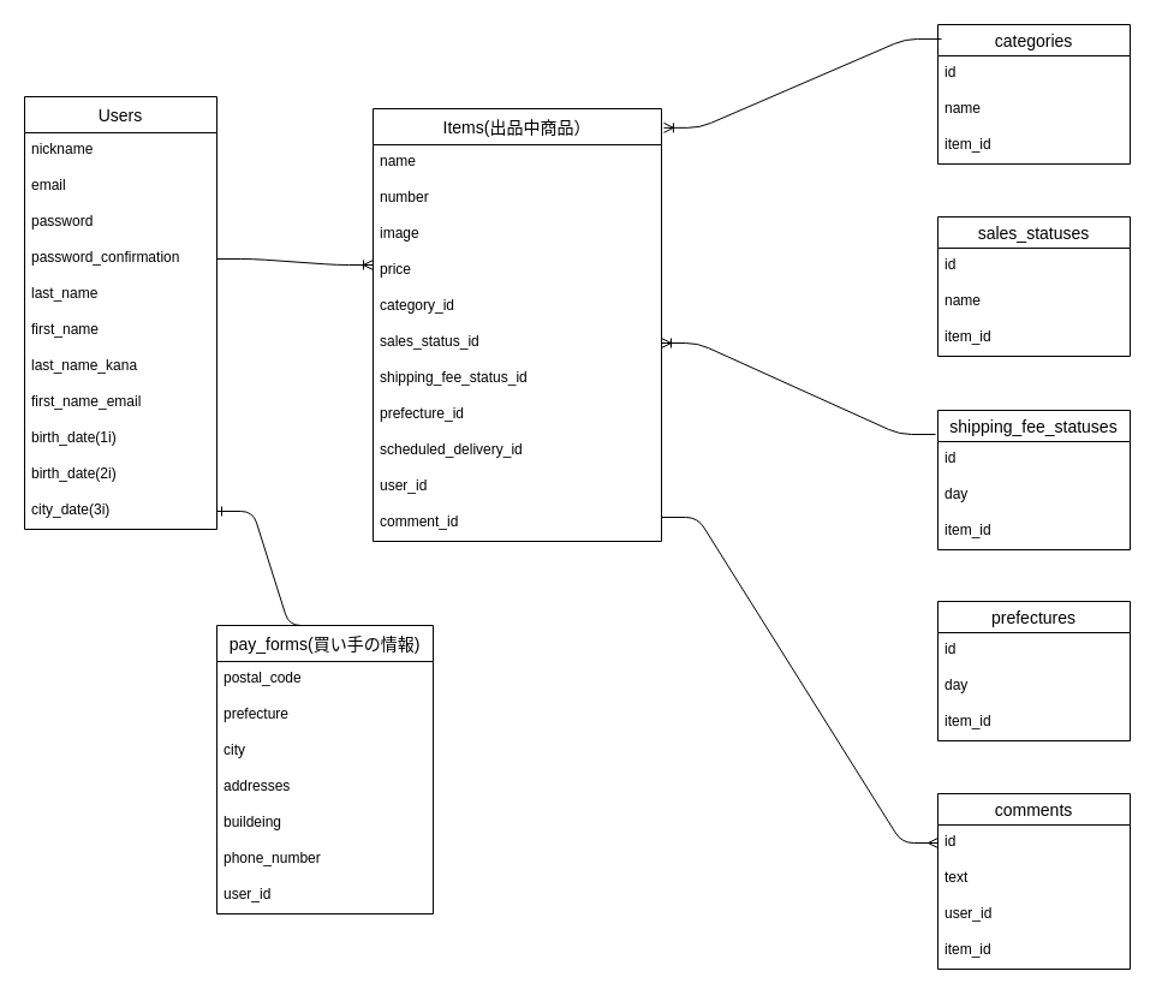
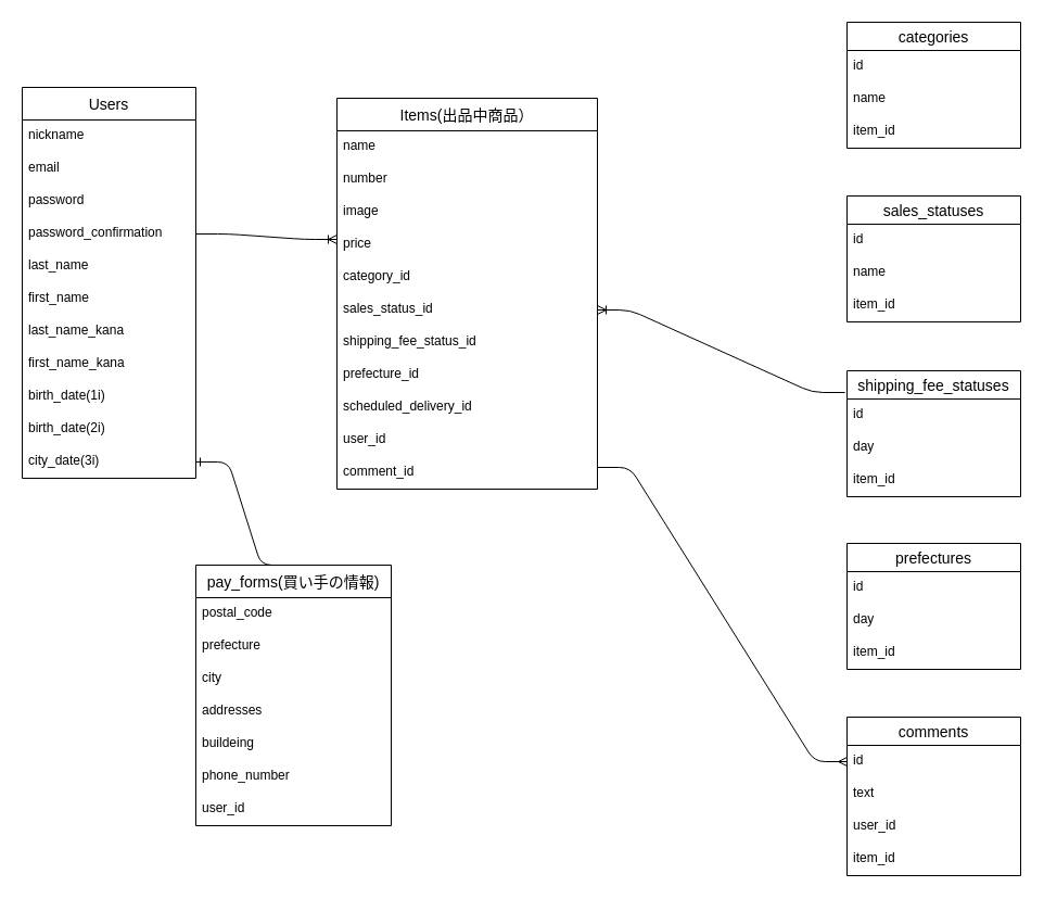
  <mxCell id="0" />
  <mxCell id="1" parent="0" />
  <mxCell id="2" value="Users" style="swimlane;fontStyle=0;childLayout=stackLayout;horizontal=1;startSize=30;horizontalStack=0;resizeParent=1;resizeParentMax=0;resizeLast=0;collapsible=1;marginBottom=0;align=center;fontSize=14;" vertex="1" parent="1"><mxGeometry x="20" y="80" width="160" height="360" as="geometry" /></mxCell>
  <mxCell id="3" value="nickname" style="text;strokeColor=none;fillColor=none;spacingLeft=4;spacingRight=4;overflow=hidden;rotatable=0;points=[[0,0.5],[1,0.5]];portConstraint=eastwest;fontSize=12;" vertex="1" parent="2"><mxGeometry y="30" width="160" height="30" as="geometry" /></mxCell>
  <mxCell id="4" value="email" style="text;strokeColor=none;fillColor=none;spacingLeft=4;spacingRight=4;overflow=hidden;rotatable=0;points=[[0,0.5],[1,0.5]];portConstraint=eastwest;fontSize=12;" vertex="1" parent="2"><mxGeometry y="60" width="160" height="30" as="geometry" /></mxCell>
  <mxCell id="5" value="password" style="text;strokeColor=none;fillColor=none;spacingLeft=4;spacingRight=4;overflow=hidden;rotatable=0;points=[[0,0.5],[1,0.5]];portConstraint=eastwest;fontSize=12;" vertex="1" parent="2"><mxGeometry y="90" width="160" height="30" as="geometry" /></mxCell>
  <mxCell id="6" value="password_confirmation" style="text;strokeColor=none;fillColor=none;spacingLeft=4;spacingRight=4;overflow=hidden;rotatable=0;points=[[0,0.5],[1,0.5]];portConstraint=eastwest;fontSize=12;" vertex="1" parent="2"><mxGeometry y="120" width="160" height="30" as="geometry" /></mxCell>
  <mxCell id="7" value="last_name" style="text;strokeColor=none;fillColor=none;spacingLeft=4;spacingRight=4;overflow=hidden;rotatable=0;points=[[0,0.5],[1,0.5]];portConstraint=eastwest;fontSize=12;" vertex="1" parent="2"><mxGeometry y="150" width="160" height="30" as="geometry" /></mxCell>
  <mxCell id="8" value="first_name" style="text;strokeColor=none;fillColor=none;spacingLeft=4;spacingRight=4;overflow=hidden;rotatable=0;points=[[0,0.5],[1,0.5]];portConstraint=eastwest;fontSize=12;" vertex="1" parent="2"><mxGeometry y="180" width="160" height="30" as="geometry" /></mxCell>
  <mxCell id="9" value="last_name_kana" style="text;strokeColor=none;fillColor=none;spacingLeft=4;spacingRight=4;overflow=hidden;rotatable=0;points=[[0,0.5],[1,0.5]];portConstraint=eastwest;fontSize=12;" vertex="1" parent="2"><mxGeometry y="210" width="160" height="30" as="geometry" /></mxCell>
- <mxCell id="10" value="first_name_email" style="text;strokeColor=none;fillColor=none;spacingLeft=4;spacingRight=4;overflow=hidden;rotatable=0;points=[[0,0.5],[1,0.5]];portConstraint=eastwest;fontSize=12;" vertex="1" parent="2"><mxGeometry y="240" width="160" height="30" as="geometry" /></mxCell>
+ <mxCell id="10" value="first_name_kana" style="text;strokeColor=none;fillColor=none;spacingLeft=4;spacingRight=4;overflow=hidden;rotatable=0;points=[[0,0.5],[1,0.5]];portConstraint=eastwest;fontSize=12;" vertex="1" parent="2"><mxGeometry y="240" width="160" height="30" as="geometry" /></mxCell>
  <mxCell id="11" value="birth_date(1i)" style="text;strokeColor=none;fillColor=none;spacingLeft=4;spacingRight=4;overflow=hidden;rotatable=0;points=[[0,0.5],[1,0.5]];portConstraint=eastwest;fontSize=12;" vertex="1" parent="2"><mxGeometry y="270" width="160" height="30" as="geometry" /></mxCell>
  <mxCell id="12" value="birth_date(2i)" style="text;strokeColor=none;fillColor=none;spacingLeft=4;spacingRight=4;overflow=hidden;rotatable=0;points=[[0,0.5],[1,0.5]];portConstraint=eastwest;fontSize=12;" vertex="1" parent="2"><mxGeometry y="300" width="160" height="30" as="geometry" /></mxCell>
  <mxCell id="13" value="city_date(3i)" style="text;strokeColor=none;fillColor=none;spacingLeft=4;spacingRight=4;overflow=hidden;rotatable=0;points=[[0,0.5],[1,0.5]];portConstraint=eastwest;fontSize=12;" vertex="1" parent="2"><mxGeometry y="330" width="160" height="30" as="geometry" /></mxCell>
  <mxCell id="14" value="Items(出品中商品）" style="swimlane;fontStyle=0;childLayout=stackLayout;horizontal=1;startSize=30;horizontalStack=0;resizeParent=1;resizeParentMax=0;resizeLast=0;collapsible=1;marginBottom=0;align=center;fontSize=14;" vertex="1" parent="1"><mxGeometry x="310" y="90" width="240" height="360" as="geometry" /></mxCell>
  <mxCell id="15" value="name" style="text;strokeColor=none;fillColor=none;spacingLeft=4;spacingRight=4;overflow=hidden;rotatable=0;points=[[0,0.5],[1,0.5]];portConstraint=eastwest;fontSize=12;" vertex="1" parent="14"><mxGeometry y="30" width="240" height="30" as="geometry" /></mxCell>
  <mxCell id="16" value="number" style="text;strokeColor=none;fillColor=none;spacingLeft=4;spacingRight=4;overflow=hidden;rotatable=0;points=[[0,0.5],[1,0.5]];portConstraint=eastwest;fontSize=12;" vertex="1" parent="14"><mxGeometry y="60" width="240" height="30" as="geometry" /></mxCell>
  <mxCell id="17" value="image" style="text;strokeColor=none;fillColor=none;spacingLeft=4;spacingRight=4;overflow=hidden;rotatable=0;points=[[0,0.5],[1,0.5]];portConstraint=eastwest;fontSize=12;" vertex="1" parent="14"><mxGeometry y="90" width="240" height="30" as="geometry" /></mxCell>
  <mxCell id="18" value="price" style="text;strokeColor=none;fillColor=none;spacingLeft=4;spacingRight=4;overflow=hidden;rotatable=0;points=[[0,0.5],[1,0.5]];portConstraint=eastwest;fontSize=12;" vertex="1" parent="14"><mxGeometry y="120" width="240" height="30" as="geometry" /></mxCell>
  <mxCell id="19" value="category_id" style="text;strokeColor=none;fillColor=none;spacingLeft=4;spacingRight=4;overflow=hidden;rotatable=0;points=[[0,0.5],[1,0.5]];portConstraint=eastwest;fontSize=12;" vertex="1" parent="14"><mxGeometry y="150" width="240" height="30" as="geometry" /></mxCell>
  <mxCell id="20" value="sales_status_id" style="text;strokeColor=none;fillColor=none;spacingLeft=4;spacingRight=4;overflow=hidden;rotatable=0;points=[[0,0.5],[1,0.5]];portConstraint=eastwest;fontSize=12;" vertex="1" parent="14"><mxGeometry y="180" width="240" height="30" as="geometry" /></mxCell>
  <mxCell id="21" value="shipping_fee_status_id" style="text;strokeColor=none;fillColor=none;spacingLeft=4;spacingRight=4;overflow=hidden;rotatable=0;points=[[0,0.5],[1,0.5]];portConstraint=eastwest;fontSize=12;" vertex="1" parent="14"><mxGeometry y="210" width="240" height="30" as="geometry" /></mxCell>
  <mxCell id="22" value="prefecture_id" style="text;strokeColor=none;fillColor=none;spacingLeft=4;spacingRight=4;overflow=hidden;rotatable=0;points=[[0,0.5],[1,0.5]];portConstraint=eastwest;fontSize=12;" vertex="1" parent="14"><mxGeometry y="240" width="240" height="30" as="geometry" /></mxCell>
  <mxCell id="23" value="scheduled_delivery_id" style="text;strokeColor=none;fillColor=none;spacingLeft=4;spacingRight=4;overflow=hidden;rotatable=0;points=[[0,0.5],[1,0.5]];portConstraint=eastwest;fontSize=12;" vertex="1" parent="14"><mxGeometry y="270" width="240" height="30" as="geometry" /></mxCell>
  <mxCell id="24" value="user_id" style="text;strokeColor=none;fillColor=none;spacingLeft=4;spacingRight=4;overflow=hidden;rotatable=0;points=[[0,0.5],[1,0.5]];portConstraint=eastwest;fontSize=12;" vertex="1" parent="14"><mxGeometry y="300" width="240" height="30" as="geometry" /></mxCell>
  <mxCell id="25" value="comment_id" style="text;strokeColor=none;fillColor=none;spacingLeft=4;spacingRight=4;overflow=hidden;rotatable=0;points=[[0,0.5],[1,0.5]];portConstraint=eastwest;fontSize=12;" vertex="1" parent="14"><mxGeometry y="330" width="240" height="30" as="geometry" /></mxCell>
  <mxCell id="26" value="pay_forms(買い手の情報)" style="swimlane;fontStyle=0;childLayout=stackLayout;horizontal=1;startSize=30;horizontalStack=0;resizeParent=1;resizeParentMax=0;resizeLast=0;collapsible=1;marginBottom=0;align=center;fontSize=14;" vertex="1" parent="1"><mxGeometry x="180" y="520" width="180" height="240" as="geometry" /></mxCell>
  <mxCell id="27" value="postal_code" style="text;strokeColor=none;fillColor=none;spacingLeft=4;spacingRight=4;overflow=hidden;rotatable=0;points=[[0,0.5],[1,0.5]];portConstraint=eastwest;fontSize=12;" vertex="1" parent="26"><mxGeometry y="30" width="180" height="30" as="geometry" /></mxCell>
  <mxCell id="28" value="prefecture" style="text;strokeColor=none;fillColor=none;spacingLeft=4;spacingRight=4;overflow=hidden;rotatable=0;points=[[0,0.5],[1,0.5]];portConstraint=eastwest;fontSize=12;" vertex="1" parent="26"><mxGeometry y="60" width="180" height="30" as="geometry" /></mxCell>
  <mxCell id="29" value="city" style="text;strokeColor=none;fillColor=none;spacingLeft=4;spacingRight=4;overflow=hidden;rotatable=0;points=[[0,0.5],[1,0.5]];portConstraint=eastwest;fontSize=12;" vertex="1" parent="26"><mxGeometry y="90" width="180" height="30" as="geometry" /></mxCell>
  <mxCell id="30" value="addresses" style="text;strokeColor=none;fillColor=none;spacingLeft=4;spacingRight=4;overflow=hidden;rotatable=0;points=[[0,0.5],[1,0.5]];portConstraint=eastwest;fontSize=12;" vertex="1" parent="26"><mxGeometry y="120" width="180" height="30" as="geometry" /></mxCell>
  <mxCell id="31" value="buildeing" style="text;strokeColor=none;fillColor=none;spacingLeft=4;spacingRight=4;overflow=hidden;rotatable=0;points=[[0,0.5],[1,0.5]];portConstraint=eastwest;fontSize=12;" vertex="1" parent="26"><mxGeometry y="150" width="180" height="30" as="geometry" /></mxCell>
  <mxCell id="32" value="phone_number" style="text;strokeColor=none;fillColor=none;spacingLeft=4;spacingRight=4;overflow=hidden;rotatable=0;points=[[0,0.5],[1,0.5]];portConstraint=eastwest;fontSize=12;" vertex="1" parent="26"><mxGeometry y="180" width="180" height="30" as="geometry" /></mxCell>
  <mxCell id="33" value="user_id" style="text;strokeColor=none;fillColor=none;spacingLeft=4;spacingRight=4;overflow=hidden;rotatable=0;points=[[0,0.5],[1,0.5]];portConstraint=eastwest;fontSize=12;" vertex="1" parent="26"><mxGeometry y="210" width="180" height="30" as="geometry" /></mxCell>
  <mxCell id="34" value="comments" style="swimlane;fontStyle=0;childLayout=stackLayout;horizontal=1;startSize=26;horizontalStack=0;resizeParent=1;resizeParentMax=0;resizeLast=0;collapsible=1;marginBottom=0;align=center;fontSize=14;" vertex="1" parent="1"><mxGeometry x="780" y="660" width="160" height="146" as="geometry" /></mxCell>
  <mxCell id="35" value="id" style="text;strokeColor=none;fillColor=none;spacingLeft=4;spacingRight=4;overflow=hidden;rotatable=0;points=[[0,0.5],[1,0.5]];portConstraint=eastwest;fontSize=12;" vertex="1" parent="34"><mxGeometry y="26" width="160" height="30" as="geometry" /></mxCell>
  <mxCell id="36" value="text" style="text;strokeColor=none;fillColor=none;spacingLeft=4;spacingRight=4;overflow=hidden;rotatable=0;points=[[0,0.5],[1,0.5]];portConstraint=eastwest;fontSize=12;" vertex="1" parent="34"><mxGeometry y="56" width="160" height="30" as="geometry" /></mxCell>
  <mxCell id="37" value="user_id" style="text;strokeColor=none;fillColor=none;spacingLeft=4;spacingRight=4;overflow=hidden;rotatable=0;points=[[0,0.5],[1,0.5]];portConstraint=eastwest;fontSize=12;" vertex="1" parent="34"><mxGeometry y="86" width="160" height="30" as="geometry" /></mxCell>
  <mxCell id="38" value="item_id" style="text;strokeColor=none;fillColor=none;spacingLeft=4;spacingRight=4;overflow=hidden;rotatable=0;points=[[0,0.5],[1,0.5]];portConstraint=eastwest;fontSize=12;" vertex="1" parent="34"><mxGeometry y="116" width="160" height="30" as="geometry" /></mxCell>
  <mxCell id="39" value="sales_statuses" style="swimlane;fontStyle=0;childLayout=stackLayout;horizontal=1;startSize=26;horizontalStack=0;resizeParent=1;resizeParentMax=0;resizeLast=0;collapsible=1;marginBottom=0;align=center;fontSize=14;" vertex="1" parent="1"><mxGeometry x="780" y="180" width="160" height="116" as="geometry" /></mxCell>
  <mxCell id="40" value="id" style="text;strokeColor=none;fillColor=none;spacingLeft=4;spacingRight=4;overflow=hidden;rotatable=0;points=[[0,0.5],[1,0.5]];portConstraint=eastwest;fontSize=12;" vertex="1" parent="39"><mxGeometry y="26" width="160" height="30" as="geometry" /></mxCell>
  <mxCell id="41" value="name" style="text;strokeColor=none;fillColor=none;spacingLeft=4;spacingRight=4;overflow=hidden;rotatable=0;points=[[0,0.5],[1,0.5]];portConstraint=eastwest;fontSize=12;" vertex="1" parent="39"><mxGeometry y="56" width="160" height="30" as="geometry" /></mxCell>
  <mxCell id="42" value="item_id" style="text;strokeColor=none;fillColor=none;spacingLeft=4;spacingRight=4;overflow=hidden;rotatable=0;points=[[0,0.5],[1,0.5]];portConstraint=eastwest;fontSize=12;" vertex="1" parent="39"><mxGeometry y="86" width="160" height="30" as="geometry" /></mxCell>
  <mxCell id="43" value="categories" style="swimlane;fontStyle=0;childLayout=stackLayout;horizontal=1;startSize=26;horizontalStack=0;resizeParent=1;resizeParentMax=0;resizeLast=0;collapsible=1;marginBottom=0;align=center;fontSize=14;" vertex="1" parent="1"><mxGeometry x="780" y="20" width="160" height="116" as="geometry" /></mxCell>
  <mxCell id="44" value="id" style="text;strokeColor=none;fillColor=none;spacingLeft=4;spacingRight=4;overflow=hidden;rotatable=0;points=[[0,0.5],[1,0.5]];portConstraint=eastwest;fontSize=12;" vertex="1" parent="43"><mxGeometry y="26" width="160" height="30" as="geometry" /></mxCell>
  <mxCell id="45" value="name" style="text;strokeColor=none;fillColor=none;spacingLeft=4;spacingRight=4;overflow=hidden;rotatable=0;points=[[0,0.5],[1,0.5]];portConstraint=eastwest;fontSize=12;" vertex="1" parent="43"><mxGeometry y="56" width="160" height="30" as="geometry" /></mxCell>
  <mxCell id="46" value="item_id" style="text;strokeColor=none;fillColor=none;spacingLeft=4;spacingRight=4;overflow=hidden;rotatable=0;points=[[0,0.5],[1,0.5]];portConstraint=eastwest;fontSize=12;" vertex="1" parent="43"><mxGeometry y="86" width="160" height="30" as="geometry" /></mxCell>
  <mxCell id="47" value="shipping_fee_statuses" style="swimlane;fontStyle=0;childLayout=stackLayout;horizontal=1;startSize=26;horizontalStack=0;resizeParent=1;resizeParentMax=0;resizeLast=0;collapsible=1;marginBottom=0;align=center;fontSize=14;" vertex="1" parent="1"><mxGeometry x="780" y="341" width="160" height="116" as="geometry" /></mxCell>
  <mxCell id="48" value="id" style="text;strokeColor=none;fillColor=none;spacingLeft=4;spacingRight=4;overflow=hidden;rotatable=0;points=[[0,0.5],[1,0.5]];portConstraint=eastwest;fontSize=12;" vertex="1" parent="47"><mxGeometry y="26" width="160" height="30" as="geometry" /></mxCell>
  <mxCell id="49" value="day" style="text;strokeColor=none;fillColor=none;spacingLeft=4;spacingRight=4;overflow=hidden;rotatable=0;points=[[0,0.5],[1,0.5]];portConstraint=eastwest;fontSize=12;" vertex="1" parent="47"><mxGeometry y="56" width="160" height="30" as="geometry" /></mxCell>
  <mxCell id="50" value="item_id" style="text;strokeColor=none;fillColor=none;spacingLeft=4;spacingRight=4;overflow=hidden;rotatable=0;points=[[0,0.5],[1,0.5]];portConstraint=eastwest;fontSize=12;" vertex="1" parent="47"><mxGeometry y="86" width="160" height="30" as="geometry" /></mxCell>
  <mxCell id="51" value="prefectures" style="swimlane;fontStyle=0;childLayout=stackLayout;horizontal=1;startSize=26;horizontalStack=0;resizeParent=1;resizeParentMax=0;resizeLast=0;collapsible=1;marginBottom=0;align=center;fontSize=14;" vertex="1" parent="1"><mxGeometry x="780" y="500" width="160" height="116" as="geometry" /></mxCell>
  <mxCell id="52" value="id" style="text;strokeColor=none;fillColor=none;spacingLeft=4;spacingRight=4;overflow=hidden;rotatable=0;points=[[0,0.5],[1,0.5]];portConstraint=eastwest;fontSize=12;" vertex="1" parent="51"><mxGeometry y="26" width="160" height="30" as="geometry" /></mxCell>
  <mxCell id="53" value="day" style="text;strokeColor=none;fillColor=none;spacingLeft=4;spacingRight=4;overflow=hidden;rotatable=0;points=[[0,0.5],[1,0.5]];portConstraint=eastwest;fontSize=12;" vertex="1" parent="51"><mxGeometry y="56" width="160" height="30" as="geometry" /></mxCell>
  <mxCell id="54" value="item_id" style="text;strokeColor=none;fillColor=none;spacingLeft=4;spacingRight=4;overflow=hidden;rotatable=0;points=[[0,0.5],[1,0.5]];portConstraint=eastwest;fontSize=12;" vertex="1" parent="51"><mxGeometry y="86" width="160" height="30" as="geometry" /></mxCell>
- <mxCell id="55" value="" style="edgeStyle=entityRelationEdgeStyle;fontSize=12;html=1;endArrow=ERoneToMany;exitX=0.019;exitY=0.103;exitDx=0;exitDy=0;exitPerimeter=0;entryX=1.008;entryY=0.044;entryDx=0;entryDy=0;entryPerimeter=0;" edge="1" parent="1" source="43" target="14"><mxGeometry width="100" height="100" relative="1" as="geometry"><mxPoint x="560" y="40" as="sourcePoint" /><mxPoint x="580" y="175" as="targetPoint" /></mxGeometry></mxCell>
  <mxCell id="56" value="" style="edgeStyle=entityRelationEdgeStyle;fontSize=12;html=1;endArrow=ERoneToMany;exitX=-0.012;exitY=-0.2;exitDx=0;exitDy=0;exitPerimeter=0;" edge="1" parent="1" source="48" target="20"><mxGeometry width="100" height="100" relative="1" as="geometry"><mxPoint x="590" y="430" as="sourcePoint" /><mxPoint x="570" y="440" as="targetPoint" /></mxGeometry></mxCell>
  <mxCell id="57" value="" style="edgeStyle=entityRelationEdgeStyle;fontSize=12;html=1;endArrow=ERmany;entryX=0;entryY=0.5;entryDx=0;entryDy=0;" edge="1" parent="1" target="35"><mxGeometry width="100" height="100" relative="1" as="geometry"><mxPoint x="550" y="430" as="sourcePoint" /><mxPoint x="370" y="470" as="targetPoint" /></mxGeometry></mxCell>
  <mxCell id="58" value="" style="edgeStyle=entityRelationEdgeStyle;fontSize=12;html=1;endArrow=ERone;endFill=1;entryX=1;entryY=0.5;entryDx=0;entryDy=0;exitX=0.5;exitY=0;exitDx=0;exitDy=0;" edge="1" parent="1" source="26" target="13"><mxGeometry width="100" height="100" relative="1" as="geometry"><mxPoint x="270" y="460" as="sourcePoint" /><mxPoint x="370" y="360" as="targetPoint" /></mxGeometry></mxCell>
  <mxCell id="59" value="" style="edgeStyle=entityRelationEdgeStyle;fontSize=12;html=1;endArrow=ERoneToMany;exitX=1;exitY=0.5;exitDx=0;exitDy=0;" edge="1" parent="1" source="6"><mxGeometry width="100" height="100" relative="1" as="geometry"><mxPoint x="210" y="320" as="sourcePoint" /><mxPoint x="310" y="220" as="targetPoint" /></mxGeometry></mxCell>
